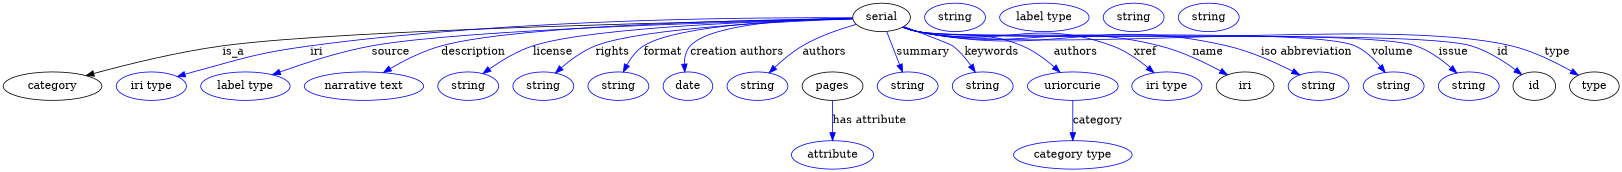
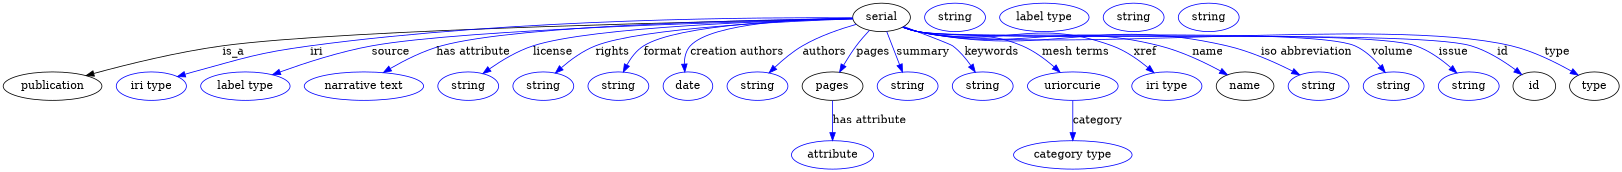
  digraph {
    node [color=blue]
    edge [color=blue style=solid]
    n1 [height=0.5 label=serial width=0.83048 color=""]
-   publication [height=0.5 width=1.3902 label=category color=""]
+   publication [height=0.5 width=1.3902 color=""]
    n3 [height=0.5 label="iri type" width=1.011]
    n4 [height=0.5 label="label type" width=1.2638]
    n5 [height=0.5 label="narrative text" width=1.6068]
    n6 [height=0.5 label=string width=0.84854]
    n7 [height=0.5 label=string width=0.84854]
    n8 [height=0.5 label=string width=0.84854]
    n9 [height=0.5 label=date width=0.75]
    n10 [height=0.5 label=string width=0.84854]
    pages [height=0.5 width=0.84854 color=""]
    n12 [height=0.5 label=string width=0.84854]
    n13 [height=0.5 label=string width=0.84854]
    n14 [height=0.5 label=uriorcurie width=1.2638]
    n15 [height=0.5 label="iri type" width=1.011]
-   name [height=0.5 width=0.84854 label=iri color=""]
+   name [height=0.5 width=0.84854 color=""]
    n17 [height=0.5 label=string width=0.84854]
    n18 [height=0.5 label=string width=0.84854]
    n19 [height=0.5 label=string width=0.84854]
    id [height=0.5 width=0.75 color=""]
    type [height=0.5 width=0.75 color=""]
    n22 [height=0.5 label="category type" width=1.6249]
    n23 [height=0.5 label=attribute width=1.1193]
    n24 [height=0.5 label=string width=0.84854]
    n25 [height=0.5 label="label type" width=1.2638]
    n26 [height=0.5 label=string width=0.84854]
    n27 [height=0.5 label=string width=0.84854]
    n1 -> publication [label=is_a color="" style=""]
    n1 -> n3 [label=iri]
    n1 -> n4 [label=source]
-   n1 -> n5 [label=description]
+   n1 -> n5 [label="has attribute"]
    n1 -> n6 [label=license]
    n1 -> n7 [label=rights]
    n1 -> n8 [label=format]
    n1 -> n9 [label="creation authors"]
    n1 -> n10 [label=authors]
+   n1 -> pages [label=pages]
    n1 -> n12 [label=summary]
    n1 -> n13 [label=keywords]
-   n1 -> n14 [label=authors]
+   n1 -> n14 [label="mesh terms"]
    n1 -> n15 [label=xref]
    n1 -> name [label=name]
    n1 -> n17 [label="iso abbreviation"]
    n1 -> n18 [label=volume]
    n1 -> n19 [label=issue]
    n1 -> id [label=id]
    n1 -> type [label=type]
    pages -> n23 [label="has attribute"]
    n14 -> n22 [label=category]
  }
